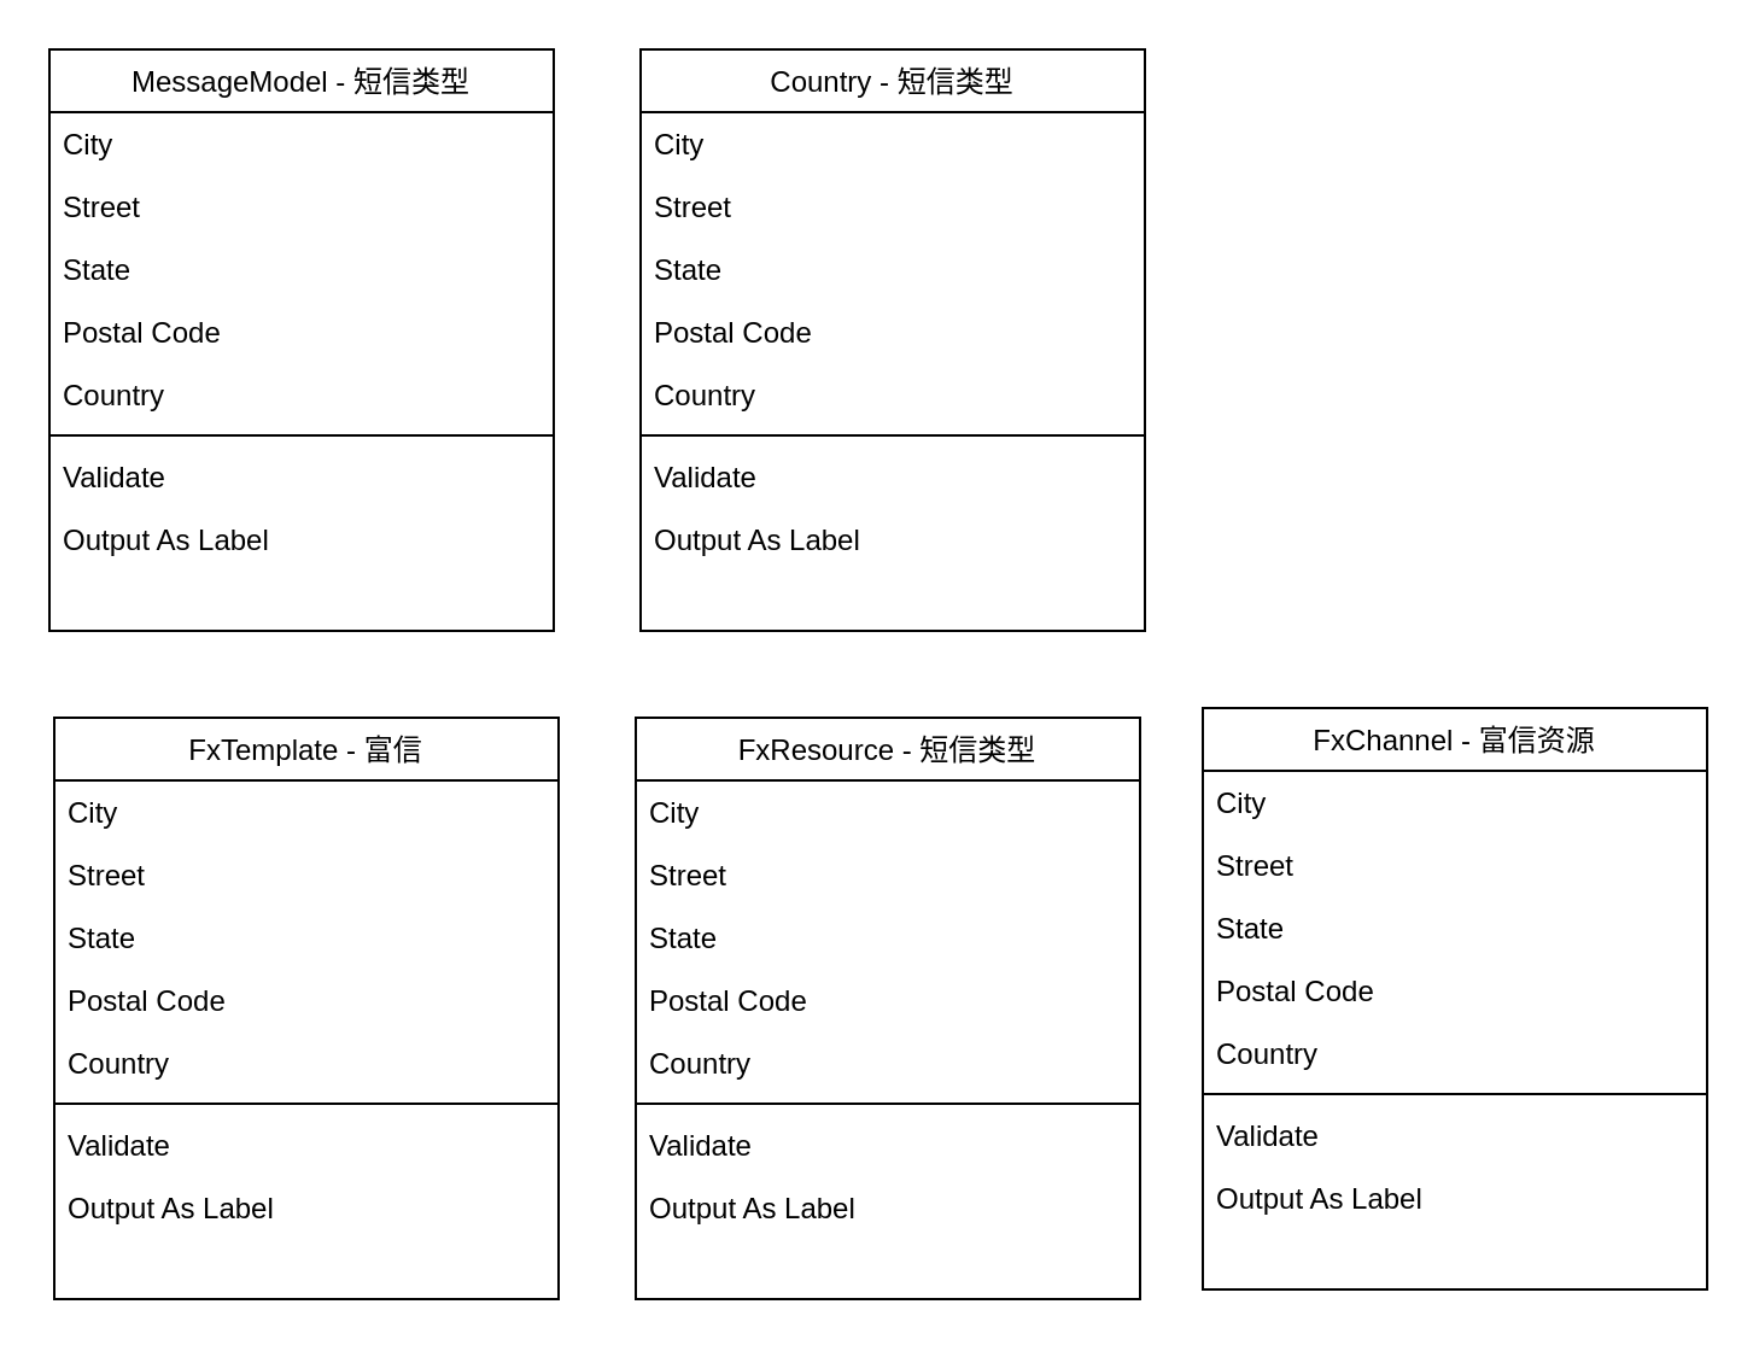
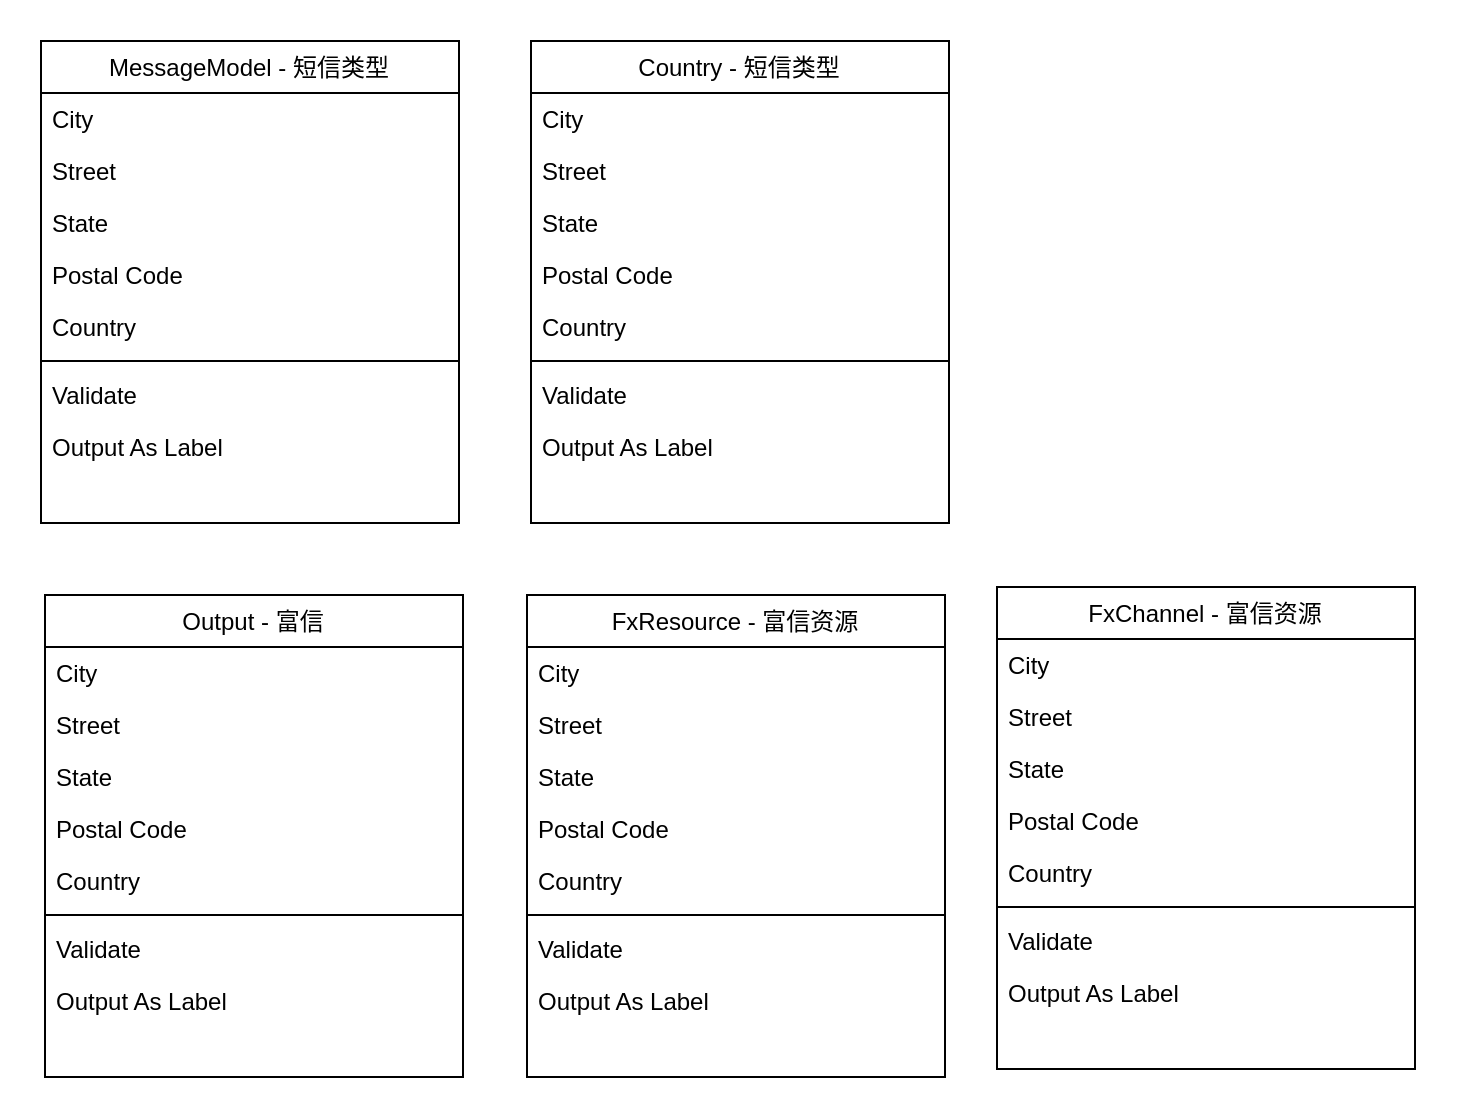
  <mxCell id="0" />
  <mxCell id="1" parent="0" />
  <mxCell id="2" value="MessageModel - 短信类型" style="swimlane;fontStyle=0;align=center;verticalAlign=top;childLayout=stackLayout;horizontal=1;startSize=26;horizontalStack=0;resizeParent=1;resizeLast=0;collapsible=1;marginBottom=0;rounded=0;shadow=0;strokeWidth=1;" parent="1" vertex="1"><mxGeometry x="20" y="20" width="209" height="241" as="geometry"><mxRectangle x="550" y="140" width="160" height="26" as="alternateBounds" /></mxGeometry></mxCell>
  <mxCell id="3" value="City" style="text;align=left;verticalAlign=top;spacingLeft=4;spacingRight=4;overflow=hidden;rotatable=0;points=[[0,0.5],[1,0.5]];portConstraint=eastwest;rounded=0;shadow=0;html=0;" parent="2" vertex="1"><mxGeometry y="26" width="209" height="26" as="geometry" /></mxCell>
  <mxCell id="4" value="Street" style="text;align=left;verticalAlign=top;spacingLeft=4;spacingRight=4;overflow=hidden;rotatable=0;points=[[0,0.5],[1,0.5]];portConstraint=eastwest;" parent="2" vertex="1"><mxGeometry y="52" width="209" height="26" as="geometry" /></mxCell>
  <mxCell id="5" value="State" style="text;align=left;verticalAlign=top;spacingLeft=4;spacingRight=4;overflow=hidden;rotatable=0;points=[[0,0.5],[1,0.5]];portConstraint=eastwest;rounded=0;shadow=0;html=0;" parent="2" vertex="1"><mxGeometry y="78" width="209" height="26" as="geometry" /></mxCell>
  <mxCell id="6" value="Postal Code" style="text;align=left;verticalAlign=top;spacingLeft=4;spacingRight=4;overflow=hidden;rotatable=0;points=[[0,0.5],[1,0.5]];portConstraint=eastwest;rounded=0;shadow=0;html=0;" parent="2" vertex="1"><mxGeometry y="104" width="209" height="26" as="geometry" /></mxCell>
  <mxCell id="7" value="Country" style="text;align=left;verticalAlign=top;spacingLeft=4;spacingRight=4;overflow=hidden;rotatable=0;points=[[0,0.5],[1,0.5]];portConstraint=eastwest;rounded=0;shadow=0;html=0;" parent="2" vertex="1"><mxGeometry y="130" width="209" height="26" as="geometry" /></mxCell>
  <mxCell id="8" value="" style="line;html=1;strokeWidth=1;align=left;verticalAlign=middle;spacingTop=-1;spacingLeft=3;spacingRight=3;rotatable=0;labelPosition=right;points=[];portConstraint=eastwest;" parent="2" vertex="1"><mxGeometry y="156" width="209" height="8" as="geometry" /></mxCell>
  <mxCell id="9" value="Validate" style="text;align=left;verticalAlign=top;spacingLeft=4;spacingRight=4;overflow=hidden;rotatable=0;points=[[0,0.5],[1,0.5]];portConstraint=eastwest;" parent="2" vertex="1"><mxGeometry y="164" width="209" height="26" as="geometry" /></mxCell>
  <mxCell id="10" value="Output As Label" style="text;align=left;verticalAlign=top;spacingLeft=4;spacingRight=4;overflow=hidden;rotatable=0;points=[[0,0.5],[1,0.5]];portConstraint=eastwest;" parent="2" vertex="1"><mxGeometry y="190" width="209" height="26" as="geometry" /></mxCell>
  <mxCell id="11" value="Country - 短信类型" style="swimlane;fontStyle=0;align=center;verticalAlign=top;childLayout=stackLayout;horizontal=1;startSize=26;horizontalStack=0;resizeParent=1;resizeLast=0;collapsible=1;marginBottom=0;rounded=0;shadow=0;strokeWidth=1;" vertex="1" parent="1"><mxGeometry x="265" y="20" width="209" height="241" as="geometry"><mxRectangle x="550" y="140" width="160" height="26" as="alternateBounds" /></mxGeometry></mxCell>
  <mxCell id="12" value="City" style="text;align=left;verticalAlign=top;spacingLeft=4;spacingRight=4;overflow=hidden;rotatable=0;points=[[0,0.5],[1,0.5]];portConstraint=eastwest;rounded=0;shadow=0;html=0;" vertex="1" parent="11"><mxGeometry y="26" width="209" height="26" as="geometry" /></mxCell>
  <mxCell id="13" value="Street" style="text;align=left;verticalAlign=top;spacingLeft=4;spacingRight=4;overflow=hidden;rotatable=0;points=[[0,0.5],[1,0.5]];portConstraint=eastwest;" vertex="1" parent="11"><mxGeometry y="52" width="209" height="26" as="geometry" /></mxCell>
  <mxCell id="14" value="State" style="text;align=left;verticalAlign=top;spacingLeft=4;spacingRight=4;overflow=hidden;rotatable=0;points=[[0,0.5],[1,0.5]];portConstraint=eastwest;rounded=0;shadow=0;html=0;" vertex="1" parent="11"><mxGeometry y="78" width="209" height="26" as="geometry" /></mxCell>
  <mxCell id="15" value="Postal Code" style="text;align=left;verticalAlign=top;spacingLeft=4;spacingRight=4;overflow=hidden;rotatable=0;points=[[0,0.5],[1,0.5]];portConstraint=eastwest;rounded=0;shadow=0;html=0;" vertex="1" parent="11"><mxGeometry y="104" width="209" height="26" as="geometry" /></mxCell>
  <mxCell id="16" value="Country" style="text;align=left;verticalAlign=top;spacingLeft=4;spacingRight=4;overflow=hidden;rotatable=0;points=[[0,0.5],[1,0.5]];portConstraint=eastwest;rounded=0;shadow=0;html=0;" vertex="1" parent="11"><mxGeometry y="130" width="209" height="26" as="geometry" /></mxCell>
  <mxCell id="17" value="" style="line;html=1;strokeWidth=1;align=left;verticalAlign=middle;spacingTop=-1;spacingLeft=3;spacingRight=3;rotatable=0;labelPosition=right;points=[];portConstraint=eastwest;" vertex="1" parent="11"><mxGeometry y="156" width="209" height="8" as="geometry" /></mxCell>
  <mxCell id="18" value="Validate" style="text;align=left;verticalAlign=top;spacingLeft=4;spacingRight=4;overflow=hidden;rotatable=0;points=[[0,0.5],[1,0.5]];portConstraint=eastwest;" vertex="1" parent="11"><mxGeometry y="164" width="209" height="26" as="geometry" /></mxCell>
  <mxCell id="19" value="Output As Label" style="text;align=left;verticalAlign=top;spacingLeft=4;spacingRight=4;overflow=hidden;rotatable=0;points=[[0,0.5],[1,0.5]];portConstraint=eastwest;" vertex="1" parent="11"><mxGeometry y="190" width="209" height="26" as="geometry" /></mxCell>
- <mxCell id="20" value="FxTemplate - 富信" style="swimlane;fontStyle=0;align=center;verticalAlign=top;childLayout=stackLayout;horizontal=1;startSize=26;horizontalStack=0;resizeParent=1;resizeLast=0;collapsible=1;marginBottom=0;rounded=0;shadow=0;strokeWidth=1;" vertex="1" parent="1"><mxGeometry x="22" y="297" width="209" height="241" as="geometry"><mxRectangle x="550" y="140" width="160" height="26" as="alternateBounds" /></mxGeometry></mxCell>
+ <mxCell id="20" value="Output - 富信" style="swimlane;fontStyle=0;align=center;verticalAlign=top;childLayout=stackLayout;horizontal=1;startSize=26;horizontalStack=0;resizeParent=1;resizeLast=0;collapsible=1;marginBottom=0;rounded=0;shadow=0;strokeWidth=1;" vertex="1" parent="1"><mxGeometry x="22" y="297" width="209" height="241" as="geometry"><mxRectangle x="550" y="140" width="160" height="26" as="alternateBounds" /></mxGeometry></mxCell>
  <mxCell id="21" value="City" style="text;align=left;verticalAlign=top;spacingLeft=4;spacingRight=4;overflow=hidden;rotatable=0;points=[[0,0.5],[1,0.5]];portConstraint=eastwest;rounded=0;shadow=0;html=0;" vertex="1" parent="20"><mxGeometry y="26" width="209" height="26" as="geometry" /></mxCell>
  <mxCell id="22" value="Street" style="text;align=left;verticalAlign=top;spacingLeft=4;spacingRight=4;overflow=hidden;rotatable=0;points=[[0,0.5],[1,0.5]];portConstraint=eastwest;" vertex="1" parent="20"><mxGeometry y="52" width="209" height="26" as="geometry" /></mxCell>
  <mxCell id="23" value="State" style="text;align=left;verticalAlign=top;spacingLeft=4;spacingRight=4;overflow=hidden;rotatable=0;points=[[0,0.5],[1,0.5]];portConstraint=eastwest;rounded=0;shadow=0;html=0;" vertex="1" parent="20"><mxGeometry y="78" width="209" height="26" as="geometry" /></mxCell>
  <mxCell id="24" value="Postal Code" style="text;align=left;verticalAlign=top;spacingLeft=4;spacingRight=4;overflow=hidden;rotatable=0;points=[[0,0.5],[1,0.5]];portConstraint=eastwest;rounded=0;shadow=0;html=0;" vertex="1" parent="20"><mxGeometry y="104" width="209" height="26" as="geometry" /></mxCell>
  <mxCell id="25" value="Country" style="text;align=left;verticalAlign=top;spacingLeft=4;spacingRight=4;overflow=hidden;rotatable=0;points=[[0,0.5],[1,0.5]];portConstraint=eastwest;rounded=0;shadow=0;html=0;" vertex="1" parent="20"><mxGeometry y="130" width="209" height="26" as="geometry" /></mxCell>
  <mxCell id="26" value="" style="line;html=1;strokeWidth=1;align=left;verticalAlign=middle;spacingTop=-1;spacingLeft=3;spacingRight=3;rotatable=0;labelPosition=right;points=[];portConstraint=eastwest;" vertex="1" parent="20"><mxGeometry y="156" width="209" height="8" as="geometry" /></mxCell>
  <mxCell id="27" value="Validate" style="text;align=left;verticalAlign=top;spacingLeft=4;spacingRight=4;overflow=hidden;rotatable=0;points=[[0,0.5],[1,0.5]];portConstraint=eastwest;" vertex="1" parent="20"><mxGeometry y="164" width="209" height="26" as="geometry" /></mxCell>
  <mxCell id="28" value="Output As Label" style="text;align=left;verticalAlign=top;spacingLeft=4;spacingRight=4;overflow=hidden;rotatable=0;points=[[0,0.5],[1,0.5]];portConstraint=eastwest;" vertex="1" parent="20"><mxGeometry y="190" width="209" height="26" as="geometry" /></mxCell>
- <mxCell id="29" value="FxResource - 短信类型" style="swimlane;fontStyle=0;align=center;verticalAlign=top;childLayout=stackLayout;horizontal=1;startSize=26;horizontalStack=0;resizeParent=1;resizeLast=0;collapsible=1;marginBottom=0;rounded=0;shadow=0;strokeWidth=1;" vertex="1" parent="1"><mxGeometry x="263" y="297" width="209" height="241" as="geometry"><mxRectangle x="550" y="140" width="160" height="26" as="alternateBounds" /></mxGeometry></mxCell>
+ <mxCell id="29" value="FxResource - 富信资源" style="swimlane;fontStyle=0;align=center;verticalAlign=top;childLayout=stackLayout;horizontal=1;startSize=26;horizontalStack=0;resizeParent=1;resizeLast=0;collapsible=1;marginBottom=0;rounded=0;shadow=0;strokeWidth=1;" vertex="1" parent="1"><mxGeometry x="263" y="297" width="209" height="241" as="geometry"><mxRectangle x="550" y="140" width="160" height="26" as="alternateBounds" /></mxGeometry></mxCell>
  <mxCell id="30" value="City" style="text;align=left;verticalAlign=top;spacingLeft=4;spacingRight=4;overflow=hidden;rotatable=0;points=[[0,0.5],[1,0.5]];portConstraint=eastwest;rounded=0;shadow=0;html=0;" vertex="1" parent="29"><mxGeometry y="26" width="209" height="26" as="geometry" /></mxCell>
  <mxCell id="31" value="Street" style="text;align=left;verticalAlign=top;spacingLeft=4;spacingRight=4;overflow=hidden;rotatable=0;points=[[0,0.5],[1,0.5]];portConstraint=eastwest;" vertex="1" parent="29"><mxGeometry y="52" width="209" height="26" as="geometry" /></mxCell>
  <mxCell id="32" value="State" style="text;align=left;verticalAlign=top;spacingLeft=4;spacingRight=4;overflow=hidden;rotatable=0;points=[[0,0.5],[1,0.5]];portConstraint=eastwest;rounded=0;shadow=0;html=0;" vertex="1" parent="29"><mxGeometry y="78" width="209" height="26" as="geometry" /></mxCell>
  <mxCell id="33" value="Postal Code" style="text;align=left;verticalAlign=top;spacingLeft=4;spacingRight=4;overflow=hidden;rotatable=0;points=[[0,0.5],[1,0.5]];portConstraint=eastwest;rounded=0;shadow=0;html=0;" vertex="1" parent="29"><mxGeometry y="104" width="209" height="26" as="geometry" /></mxCell>
  <mxCell id="34" value="Country" style="text;align=left;verticalAlign=top;spacingLeft=4;spacingRight=4;overflow=hidden;rotatable=0;points=[[0,0.5],[1,0.5]];portConstraint=eastwest;rounded=0;shadow=0;html=0;" vertex="1" parent="29"><mxGeometry y="130" width="209" height="26" as="geometry" /></mxCell>
  <mxCell id="35" value="" style="line;html=1;strokeWidth=1;align=left;verticalAlign=middle;spacingTop=-1;spacingLeft=3;spacingRight=3;rotatable=0;labelPosition=right;points=[];portConstraint=eastwest;" vertex="1" parent="29"><mxGeometry y="156" width="209" height="8" as="geometry" /></mxCell>
  <mxCell id="36" value="Validate" style="text;align=left;verticalAlign=top;spacingLeft=4;spacingRight=4;overflow=hidden;rotatable=0;points=[[0,0.5],[1,0.5]];portConstraint=eastwest;" vertex="1" parent="29"><mxGeometry y="164" width="209" height="26" as="geometry" /></mxCell>
  <mxCell id="37" value="Output As Label" style="text;align=left;verticalAlign=top;spacingLeft=4;spacingRight=4;overflow=hidden;rotatable=0;points=[[0,0.5],[1,0.5]];portConstraint=eastwest;" vertex="1" parent="29"><mxGeometry y="190" width="209" height="26" as="geometry" /></mxCell>
  <mxCell id="38" value="FxChannel - 富信资源" style="swimlane;fontStyle=0;align=center;verticalAlign=top;childLayout=stackLayout;horizontal=1;startSize=26;horizontalStack=0;resizeParent=1;resizeLast=0;collapsible=1;marginBottom=0;rounded=0;shadow=0;strokeWidth=1;" vertex="1" parent="1"><mxGeometry x="498" y="293" width="209" height="241" as="geometry"><mxRectangle x="550" y="140" width="160" height="26" as="alternateBounds" /></mxGeometry></mxCell>
  <mxCell id="39" value="City" style="text;align=left;verticalAlign=top;spacingLeft=4;spacingRight=4;overflow=hidden;rotatable=0;points=[[0,0.5],[1,0.5]];portConstraint=eastwest;rounded=0;shadow=0;html=0;" vertex="1" parent="38"><mxGeometry y="26" width="209" height="26" as="geometry" /></mxCell>
  <mxCell id="40" value="Street" style="text;align=left;verticalAlign=top;spacingLeft=4;spacingRight=4;overflow=hidden;rotatable=0;points=[[0,0.5],[1,0.5]];portConstraint=eastwest;" vertex="1" parent="38"><mxGeometry y="52" width="209" height="26" as="geometry" /></mxCell>
  <mxCell id="41" value="State" style="text;align=left;verticalAlign=top;spacingLeft=4;spacingRight=4;overflow=hidden;rotatable=0;points=[[0,0.5],[1,0.5]];portConstraint=eastwest;rounded=0;shadow=0;html=0;" vertex="1" parent="38"><mxGeometry y="78" width="209" height="26" as="geometry" /></mxCell>
  <mxCell id="42" value="Postal Code" style="text;align=left;verticalAlign=top;spacingLeft=4;spacingRight=4;overflow=hidden;rotatable=0;points=[[0,0.5],[1,0.5]];portConstraint=eastwest;rounded=0;shadow=0;html=0;" vertex="1" parent="38"><mxGeometry y="104" width="209" height="26" as="geometry" /></mxCell>
  <mxCell id="43" value="Country" style="text;align=left;verticalAlign=top;spacingLeft=4;spacingRight=4;overflow=hidden;rotatable=0;points=[[0,0.5],[1,0.5]];portConstraint=eastwest;rounded=0;shadow=0;html=0;" vertex="1" parent="38"><mxGeometry y="130" width="209" height="26" as="geometry" /></mxCell>
  <mxCell id="44" value="" style="line;html=1;strokeWidth=1;align=left;verticalAlign=middle;spacingTop=-1;spacingLeft=3;spacingRight=3;rotatable=0;labelPosition=right;points=[];portConstraint=eastwest;" vertex="1" parent="38"><mxGeometry y="156" width="209" height="8" as="geometry" /></mxCell>
  <mxCell id="45" value="Validate" style="text;align=left;verticalAlign=top;spacingLeft=4;spacingRight=4;overflow=hidden;rotatable=0;points=[[0,0.5],[1,0.5]];portConstraint=eastwest;" vertex="1" parent="38"><mxGeometry y="164" width="209" height="26" as="geometry" /></mxCell>
  <mxCell id="46" value="Output As Label" style="text;align=left;verticalAlign=top;spacingLeft=4;spacingRight=4;overflow=hidden;rotatable=0;points=[[0,0.5],[1,0.5]];portConstraint=eastwest;" vertex="1" parent="38"><mxGeometry y="190" width="209" height="26" as="geometry" /></mxCell>
